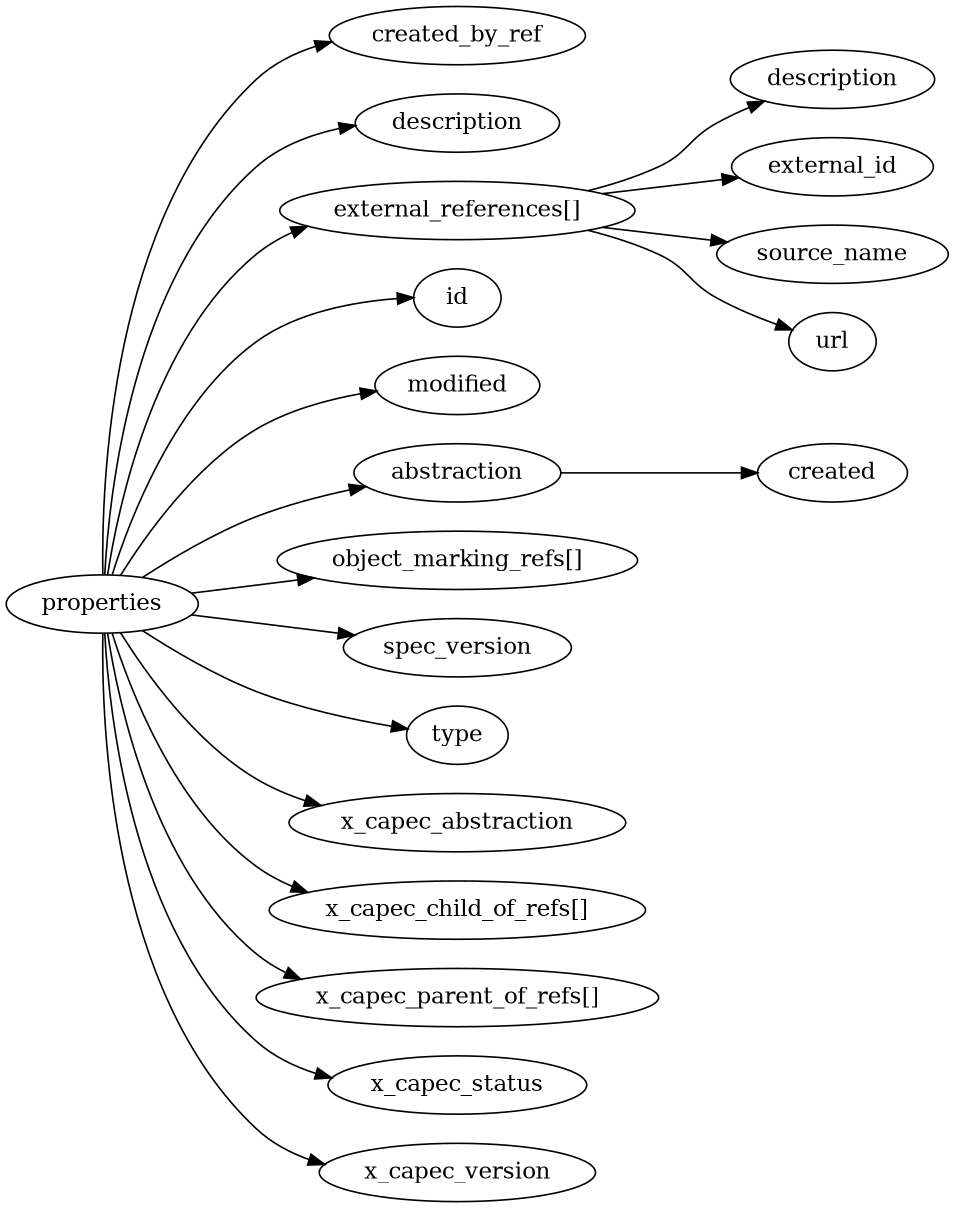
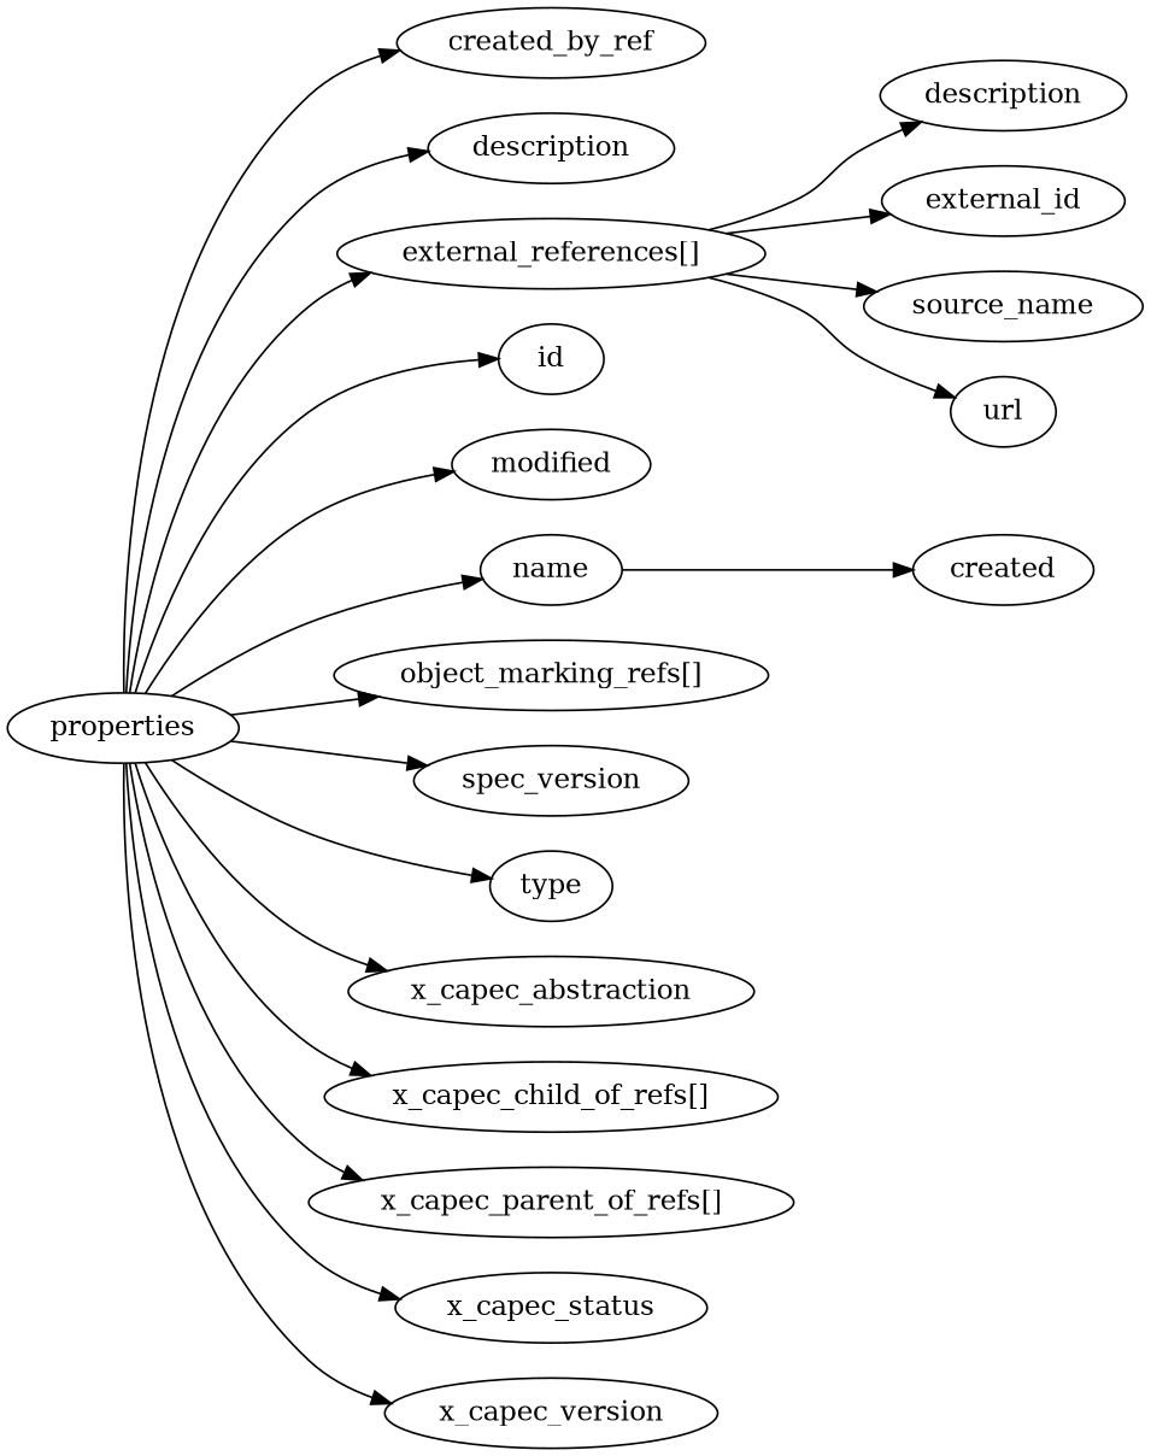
  digraph {
    rankdir=LR
    n1 [label=created]
    n2 [label=created_by_ref]
    n3 [label=description]
    n4 [label="external_references[]"]
    n5 [label=description]
    n6 [label=external_id]
    n7 [label=source_name]
    n8 [label=url]
    n9 [label=id]
    n10 [label=modified]
-   n11 [label=abstraction]
+   n11 [label=name]
    n12 [label="object_marking_refs[]"]
    n13 [label=spec_version]
    n14 [label=type]
    n15 [label=x_capec_abstraction]
    n16 [label="x_capec_child_of_refs[]"]
    n17 [label="x_capec_parent_of_refs[]"]
    n18 [label=x_capec_status]
    n19 [label=x_capec_version]
    properties
    n4 -> n5
    n4 -> n6
    n4 -> n7
    n4 -> n8
    n11 -> n1
    properties -> n2
    properties -> n3
    properties -> n4
    properties -> n9
    properties -> n10
    properties -> n11
    properties -> n12
    properties -> n13
    properties -> n14
    properties -> n15
    properties -> n16
    properties -> n17
    properties -> n18
    properties -> n19
  }
